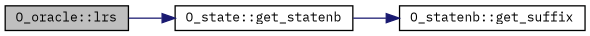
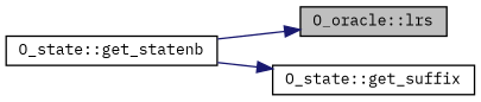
  digraph {
    fontname="IBM Plex Mono"
    rankdir=LR
    node [color=black fontname="IBM Plex Mono" fontsize=10 shape=record]
    edge [color=midnightblue fontname="IBM Plex Mono" fontsize=10 labelfontname=FreeSans labelfontsize=10 style=solid]
    n1 [fillcolor=grey75 fontcolor=black height=0.2 label="O_oracle::lrs" style=filled width=0.4]
    n2 [height=0.2 label="O_state::get_statenb" width=0.4]
-   n3 [height=0.2 label="O_statenb::get_suffix" width=0.4]
-   n1 -> n2
+   n3 [height=0.2 label="O_state::get_suffix" width=0.4]
+   n2 -> n1
    n2 -> n3
  }
